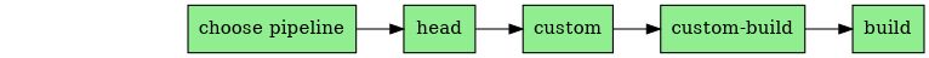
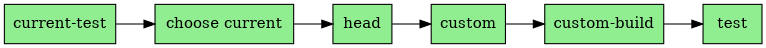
  digraph {
    rankdir=LR
    node [fillcolor="#90ee90" shape=box style=filled]
-   n2 [label="choose pipeline"]
+   n1 [label="current-test"]
+   n2 [label="choose current"]
    n3 [label=head]
    n4 [label=custom]
    n5 [label="custom-build"]
-   n6 [label=build]
+   n6 [label=test]
+   n1 -> n2
    n2 -> n3
    n3 -> n4
    n4 -> n5
    n5 -> n6
  }
